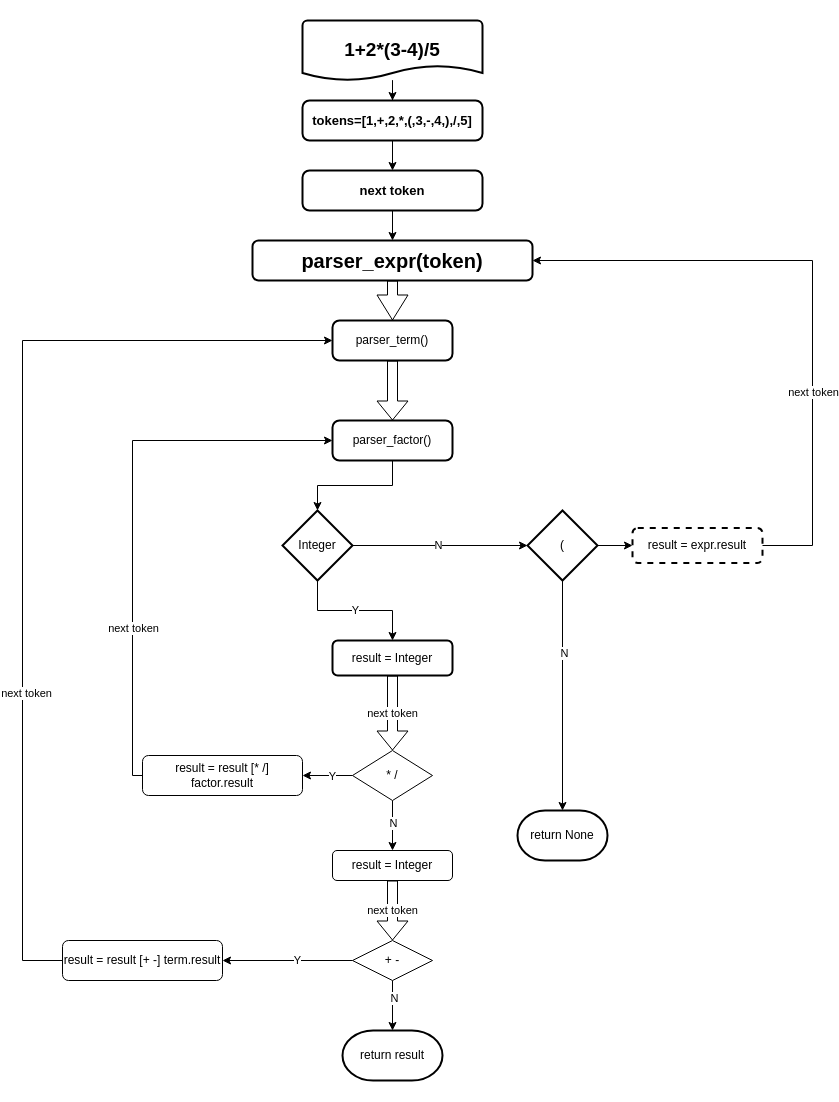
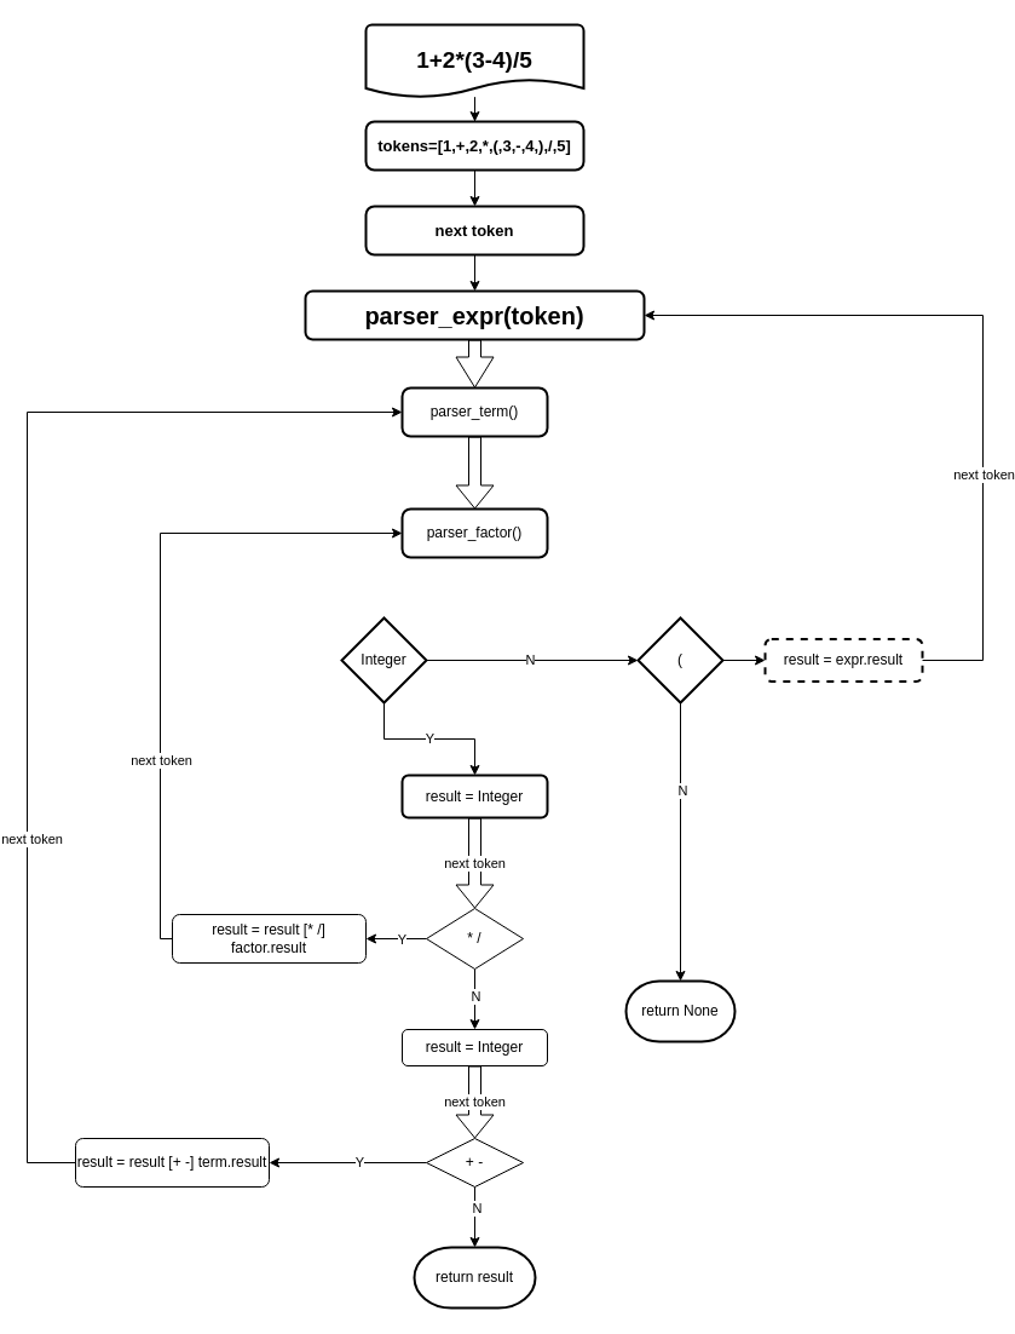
  <mxCell id="0" />
  <mxCell id="1" parent="0" />
  <mxCell id="2" value="" style="rounded=0;html=1;jettySize=auto;orthogonalLoop=1;fontSize=11;endArrow=block;endFill=0;endSize=8;strokeWidth=1;shadow=0;labelBackgroundColor=none;edgeStyle=orthogonalEdgeStyle;entryX=0.5;entryY=0;entryDx=0;entryDy=0;shape=flexArrow;" parent="1" source="3" target="7" edge="1"><mxGeometry relative="1" as="geometry" /></mxCell>
  <mxCell id="3" value="parser_expr(token)" style="rounded=1;whiteSpace=wrap;html=1;fontSize=20;glass=0;strokeWidth=2;shadow=0;fontStyle=1" parent="1" vertex="1"><mxGeometry x="250" y="240" width="280" height="40" as="geometry" /></mxCell>
  <mxCell id="4" value="" style="edgeStyle=orthogonalEdgeStyle;rounded=0;orthogonalLoop=1;jettySize=auto;html=1;" edge="1" parent="1" source="5" target="15"><mxGeometry relative="1" as="geometry" /></mxCell>
  <mxCell id="5" value="1+2*(3-4)/5" style="strokeWidth=2;html=1;shape=mxgraph.flowchart.document2;whiteSpace=wrap;size=0.25;fontSize=19;fontStyle=1" vertex="1" parent="1"><mxGeometry x="300" y="20" width="180" height="60" as="geometry" /></mxCell>
  <mxCell id="6" value="" style="edgeStyle=orthogonalEdgeStyle;rounded=0;orthogonalLoop=1;jettySize=auto;html=1;shape=flexArrow;" edge="1" parent="1" source="7" target="9"><mxGeometry relative="1" as="geometry" /></mxCell>
  <mxCell id="7" value="parser_term()" style="rounded=1;whiteSpace=wrap;html=1;absoluteArcSize=1;arcSize=14;strokeWidth=2;" vertex="1" parent="1"><mxGeometry x="330" y="320" width="120" height="40" as="geometry" /></mxCell>
- <mxCell id="8" value="" style="edgeStyle=orthogonalEdgeStyle;rounded=0;orthogonalLoop=1;jettySize=auto;html=1;" edge="1" parent="1" source="9" target="13"><mxGeometry relative="1" as="geometry" /></mxCell>
  <mxCell id="9" value="parser_factor()" style="rounded=1;whiteSpace=wrap;html=1;absoluteArcSize=1;arcSize=14;strokeWidth=2;" vertex="1" parent="1"><mxGeometry x="330" y="420" width="120" height="40" as="geometry" /></mxCell>
  <mxCell id="10" value="" style="edgeStyle=orthogonalEdgeStyle;rounded=0;orthogonalLoop=1;jettySize=auto;html=1;" edge="1" parent="1" source="13" target="19"><mxGeometry relative="1" as="geometry" /></mxCell>
  <mxCell id="11" value="N" style="edgeLabel;html=1;align=center;verticalAlign=middle;resizable=0;points=[];" vertex="1" connectable="0" parent="10"><mxGeometry x="-0.033" y="1" relative="1" as="geometry"><mxPoint as="offset" /></mxGeometry></mxCell>
  <mxCell id="12" value="Y" style="edgeStyle=orthogonalEdgeStyle;rounded=0;orthogonalLoop=1;jettySize=auto;html=1;" edge="1" parent="1" source="13" target="21"><mxGeometry relative="1" as="geometry" /></mxCell>
  <mxCell id="13" value="Integer" style="strokeWidth=2;html=1;shape=mxgraph.flowchart.decision;whiteSpace=wrap;" vertex="1" parent="1"><mxGeometry x="280" y="510" width="70" height="70" as="geometry" /></mxCell>
  <mxCell id="14" value="" style="edgeStyle=orthogonalEdgeStyle;rounded=0;orthogonalLoop=1;jettySize=auto;html=1;" edge="1" parent="1" source="15" target="22"><mxGeometry relative="1" as="geometry" /></mxCell>
  <mxCell id="15" value="tokens=[1,+,2,*,(,3,-,4,),/,5]" style="rounded=1;whiteSpace=wrap;html=1;absoluteArcSize=1;arcSize=14;strokeWidth=2;fontSize=13;fontStyle=1" vertex="1" parent="1"><mxGeometry x="300" y="100" width="180" height="40" as="geometry" /></mxCell>
  <mxCell id="16" value="" style="edgeStyle=orthogonalEdgeStyle;rounded=0;orthogonalLoop=1;jettySize=auto;html=1;entryX=0.5;entryY=0;entryDx=0;entryDy=0;entryPerimeter=0;" edge="1" parent="1" source="19" target="20"><mxGeometry relative="1" as="geometry"><mxPoint x="559" y="740" as="targetPoint" /></mxGeometry></mxCell>
  <mxCell id="17" value="N" style="edgeLabel;html=1;align=center;verticalAlign=middle;resizable=0;points=[];" vertex="1" connectable="0" parent="16"><mxGeometry x="-0.373" y="1" relative="1" as="geometry"><mxPoint as="offset" /></mxGeometry></mxCell>
  <mxCell id="18" value="" style="edgeStyle=orthogonalEdgeStyle;rounded=0;orthogonalLoop=1;jettySize=auto;html=1;" edge="1" parent="1" source="19" target="44"><mxGeometry relative="1" as="geometry" /></mxCell>
  <mxCell id="19" value="(" style="strokeWidth=2;html=1;shape=mxgraph.flowchart.decision;whiteSpace=wrap;" vertex="1" parent="1"><mxGeometry x="525" y="510" width="70" height="70" as="geometry" /></mxCell>
  <mxCell id="20" value="return None" style="strokeWidth=2;html=1;shape=mxgraph.flowchart.terminator;whiteSpace=wrap;" vertex="1" parent="1"><mxGeometry x="515" y="810" width="90" height="50" as="geometry" /></mxCell>
  <mxCell id="21" value="result = Integer" style="rounded=1;whiteSpace=wrap;html=1;strokeWidth=2;" vertex="1" parent="1"><mxGeometry x="330" y="640" width="120" height="35" as="geometry" /></mxCell>
  <mxCell id="22" value="next token" style="rounded=1;whiteSpace=wrap;html=1;absoluteArcSize=1;arcSize=14;strokeWidth=2;fontSize=13;fontStyle=1" vertex="1" parent="1"><mxGeometry x="300" y="170" width="180" height="40" as="geometry" /></mxCell>
  <mxCell id="23" value="" style="endArrow=classic;html=1;rounded=0;exitX=0.5;exitY=1;exitDx=0;exitDy=0;entryX=0.5;entryY=0;entryDx=0;entryDy=0;" edge="1" parent="1" source="22" target="3"><mxGeometry width="50" height="50" relative="1" as="geometry"><mxPoint x="390" y="220" as="sourcePoint" /><mxPoint x="640" y="330" as="targetPoint" /></mxGeometry></mxCell>
  <mxCell id="24" value="next token" style="edgeStyle=orthogonalEdgeStyle;rounded=0;orthogonalLoop=1;jettySize=auto;html=1;shape=flexArrow;exitX=0.5;exitY=1;exitDx=0;exitDy=0;" edge="1" parent="1" source="21" target="29"><mxGeometry relative="1" as="geometry"><mxPoint x="390" y="770" as="sourcePoint" /><mxPoint x="390" y="845" as="targetPoint" /></mxGeometry></mxCell>
  <mxCell id="25" value="" style="edgeStyle=orthogonalEdgeStyle;rounded=0;orthogonalLoop=1;jettySize=auto;html=1;entryX=0.5;entryY=0;entryDx=0;entryDy=0;" edge="1" parent="1" source="29" target="34"><mxGeometry relative="1" as="geometry"><mxPoint x="390" y="910" as="targetPoint" /></mxGeometry></mxCell>
  <mxCell id="26" value="N" style="edgeLabel;html=1;align=center;verticalAlign=middle;resizable=0;points=[];" vertex="1" connectable="0" parent="25"><mxGeometry x="-0.11" relative="1" as="geometry"><mxPoint as="offset" /></mxGeometry></mxCell>
  <mxCell id="27" value="" style="edgeStyle=orthogonalEdgeStyle;rounded=0;orthogonalLoop=1;jettySize=auto;html=1;" edge="1" parent="1" source="29" target="30"><mxGeometry relative="1" as="geometry" /></mxCell>
  <mxCell id="28" value="Y" style="edgeLabel;html=1;align=center;verticalAlign=middle;resizable=0;points=[];" vertex="1" connectable="0" parent="27"><mxGeometry x="-0.167" relative="1" as="geometry"><mxPoint as="offset" /></mxGeometry></mxCell>
  <mxCell id="29" value="* /" style="rhombus;whiteSpace=wrap;html=1;" vertex="1" parent="1"><mxGeometry x="350" y="750" width="80" height="50" as="geometry" /></mxCell>
  <mxCell id="30" value="result = result [* /] factor.result" style="rounded=1;whiteSpace=wrap;html=1;" vertex="1" parent="1"><mxGeometry x="140" y="755" width="160" height="40" as="geometry" /></mxCell>
  <mxCell id="31" value="" style="endArrow=classic;html=1;rounded=0;exitX=0;exitY=0.5;exitDx=0;exitDy=0;entryX=0;entryY=0.5;entryDx=0;entryDy=0;" edge="1" parent="1" source="30" target="9"><mxGeometry width="50" height="50" relative="1" as="geometry"><mxPoint x="540" y="730" as="sourcePoint" /><mxPoint x="130" y="390" as="targetPoint" /><Array as="points"><mxPoint x="130" y="775" /><mxPoint x="130" y="440" /></Array></mxGeometry></mxCell>
  <mxCell id="32" value="next token" style="edgeLabel;html=1;align=center;verticalAlign=middle;resizable=0;points=[];" vertex="1" connectable="0" parent="31"><mxGeometry x="-0.421" relative="1" as="geometry"><mxPoint as="offset" /></mxGeometry></mxCell>
  <mxCell id="33" value="next token" style="edgeStyle=orthogonalEdgeStyle;rounded=0;orthogonalLoop=1;jettySize=auto;html=1;shape=flexArrow;" edge="1" parent="1" source="34" target="39"><mxGeometry relative="1" as="geometry"><mxPoint x="390" y="1000" as="targetPoint" /></mxGeometry></mxCell>
  <mxCell id="34" value="result = Integer" style="rounded=1;whiteSpace=wrap;html=1;" vertex="1" parent="1"><mxGeometry x="330" y="850" width="120" height="30" as="geometry" /></mxCell>
  <mxCell id="35" value="" style="edgeStyle=orthogonalEdgeStyle;rounded=0;orthogonalLoop=1;jettySize=auto;html=1;" edge="1" parent="1" source="39" target="40"><mxGeometry relative="1" as="geometry" /></mxCell>
  <mxCell id="36" value="N" style="edgeLabel;html=1;align=center;verticalAlign=middle;resizable=0;points=[];" vertex="1" connectable="0" parent="35"><mxGeometry x="-0.31" y="1" relative="1" as="geometry"><mxPoint as="offset" /></mxGeometry></mxCell>
  <mxCell id="37" value="" style="edgeStyle=orthogonalEdgeStyle;rounded=0;orthogonalLoop=1;jettySize=auto;html=1;" edge="1" parent="1" source="39" target="41"><mxGeometry relative="1" as="geometry" /></mxCell>
  <mxCell id="38" value="Y" style="edgeLabel;html=1;align=center;verticalAlign=middle;resizable=0;points=[];" vertex="1" connectable="0" parent="37"><mxGeometry x="-0.146" y="-1" relative="1" as="geometry"><mxPoint as="offset" /></mxGeometry></mxCell>
  <mxCell id="39" value="+ -" style="rhombus;whiteSpace=wrap;html=1;" vertex="1" parent="1"><mxGeometry x="350" y="940" width="80" height="40" as="geometry" /></mxCell>
  <mxCell id="40" value="return result" style="strokeWidth=2;html=1;shape=mxgraph.flowchart.terminator;whiteSpace=wrap;" vertex="1" parent="1"><mxGeometry x="340" y="1030" width="100" height="50" as="geometry" /></mxCell>
  <mxCell id="41" value="result = result [+ -] term.result" style="rounded=1;whiteSpace=wrap;html=1;" vertex="1" parent="1"><mxGeometry x="60" y="940" width="160" height="40" as="geometry" /></mxCell>
  <mxCell id="42" value="" style="endArrow=classic;html=1;rounded=0;entryX=0;entryY=0.5;entryDx=0;entryDy=0;exitX=0;exitY=0.5;exitDx=0;exitDy=0;" edge="1" parent="1" source="41" target="7"><mxGeometry width="50" height="50" relative="1" as="geometry"><mxPoint x="150" y="1060" as="sourcePoint" /><mxPoint x="20" y="340" as="targetPoint" /><Array as="points"><mxPoint x="20" y="960" /><mxPoint x="20" y="340" /></Array></mxGeometry></mxCell>
  <mxCell id="43" value="next token" style="edgeLabel;html=1;align=center;verticalAlign=middle;resizable=0;points=[];" vertex="1" connectable="0" parent="42"><mxGeometry x="-0.364" y="-3" relative="1" as="geometry"><mxPoint as="offset" /></mxGeometry></mxCell>
  <mxCell id="44" value="result = expr.result" style="rounded=1;whiteSpace=wrap;html=1;strokeWidth=2;dashed=1;" vertex="1" parent="1"><mxGeometry x="630" y="527.5" width="130" height="35" as="geometry" /></mxCell>
  <mxCell id="45" value="" style="endArrow=classic;html=1;rounded=0;exitX=1;exitY=0.5;exitDx=0;exitDy=0;" edge="1" parent="1" source="44" target="3"><mxGeometry width="50" height="50" relative="1" as="geometry"><mxPoint x="460" y="410" as="sourcePoint" /><mxPoint x="810" y="260" as="targetPoint" /><Array as="points"><mxPoint x="810" y="545" /><mxPoint x="810" y="260" /><mxPoint x="530" y="260" /></Array></mxGeometry></mxCell>
  <mxCell id="46" value="next token" style="edgeLabel;html=1;align=center;verticalAlign=middle;resizable=0;points=[];" vertex="1" connectable="0" parent="45"><mxGeometry x="-0.335" relative="1" as="geometry"><mxPoint as="offset" /></mxGeometry></mxCell>
